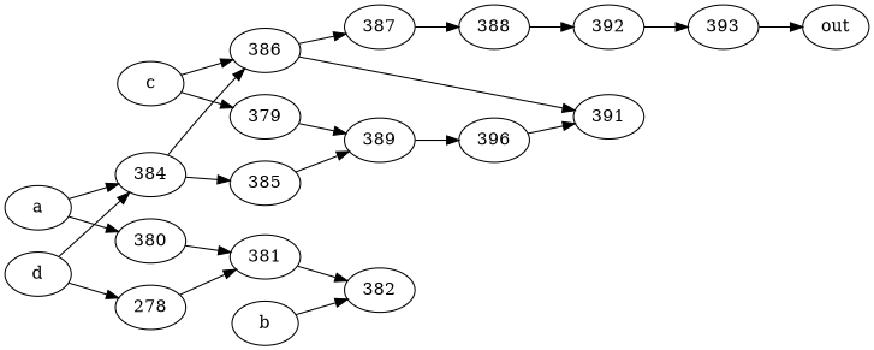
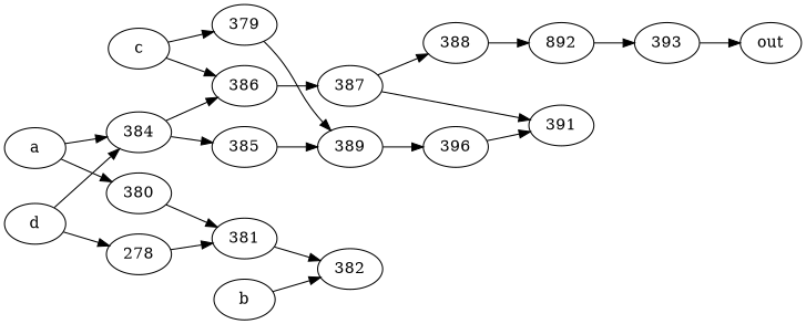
  strict digraph {
    rankdir=LR
    393
    out
    a
    380
    384
    381
    385
    386
    382
    389
    387
    391
    n13 [label=396]
    388
-   392
+   392 [label=892]
    b
    c
    379
    d
    n20 [label=278]
    393 -> out
    a -> 380
    a -> 384
    380 -> 381
    384 -> 385
    384 -> 386
    381 -> 382
    385 -> 389
    386 -> 387
-   386 -> 391
+   387 -> 391
    389 -> n13
    387 -> 388
    n13 -> 391
    388 -> 392
    392 -> 393
    b -> 382
    c -> 386
    c -> 379
    379 -> 389
    d -> 384
    d -> n20
    n20 -> 381
  }
